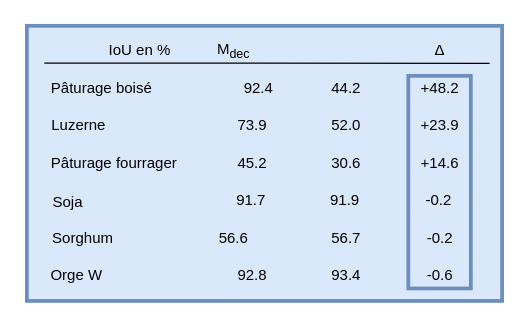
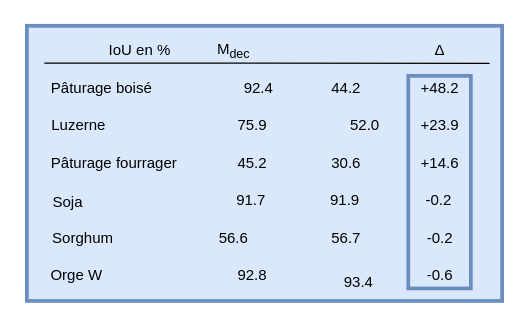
  <mxCell id="0" />
  <mxCell id="1" parent="0" />
  <mxCell id="2" value="" style="rounded=0;whiteSpace=wrap;html=1;fillColor=#dae8fc;strokeWidth=3;strokeColor=#6C8EBF;" parent="1" vertex="1"><mxGeometry x="21" y="20" width="380" height="220" as="geometry" /></mxCell>
  <mxCell id="3" value="92.4" style="text;html=1;align=center;verticalAlign=middle;resizable=0;points=[];autosize=1;fillColor=#dae8fc;strokeWidth=2;" parent="1" vertex="1"><mxGeometry x="181" y="60" width="50" height="20" as="geometry" /></mxCell>
  <mxCell id="4" value="IoU en %" style="text;html=1;align=center;verticalAlign=middle;resizable=0;points=[];autosize=1;strokeColor=none;" parent="1" vertex="1"><mxGeometry x="81" y="30" width="60" height="20" as="geometry" /></mxCell>
- <mxCell id="5" value="73.9" style="text;html=1;align=center;verticalAlign=middle;resizable=0;points=[];autosize=1;fillColor=#dae8fc;strokeWidth=2;" parent="1" vertex="1"><mxGeometry x="181" y="90" width="40" height="20" as="geometry" /></mxCell>
+ <mxCell id="5" value="75.9" style="text;html=1;align=center;verticalAlign=middle;resizable=0;points=[];autosize=1;fillColor=#dae8fc;strokeWidth=2;" parent="1" vertex="1"><mxGeometry x="181" y="90" width="40" height="20" as="geometry" /></mxCell>
  <mxCell id="6" value="Pâturage boisé" style="text;html=1;strokeColor=none;fillColor=none;align=center;verticalAlign=middle;whiteSpace=wrap;rounded=0;" parent="1" vertex="1"><mxGeometry x="31" y="60" width="100" height="20" as="geometry" /></mxCell>
  <mxCell id="7" value="Luzerne &amp;nbsp; &amp;nbsp; &amp;nbsp; &amp;nbsp; " style="text;html=1;strokeColor=none;fillColor=none;align=center;verticalAlign=middle;whiteSpace=wrap;rounded=0;" parent="1" vertex="1"><mxGeometry x="31" y="90" width="90" height="20" as="geometry" /></mxCell>
  <mxCell id="8" value="Pâturage fourrager" style="text;html=1;strokeColor=none;fillColor=none;align=center;verticalAlign=middle;whiteSpace=wrap;rounded=0;" parent="1" vertex="1"><mxGeometry x="21" y="120" width="140" height="20" as="geometry" /></mxCell>
  <mxCell id="9" value="Sorghum" style="text;html=1;strokeColor=none;fillColor=none;align=center;verticalAlign=middle;whiteSpace=wrap;rounded=0;" parent="1" vertex="1"><mxGeometry x="41" y="180" width="50" height="20" as="geometry" /></mxCell>
  <mxCell id="10" value="Soja" style="text;html=1;strokeColor=none;fillColor=none;align=center;verticalAlign=middle;whiteSpace=wrap;rounded=0;" parent="1" vertex="1"><mxGeometry x="20" y="151" width="67.5" height="20" as="geometry" /></mxCell>
  <mxCell id="11" value="Orge W" style="text;html=1;strokeColor=none;fillColor=none;align=center;verticalAlign=middle;whiteSpace=wrap;rounded=0;" parent="1" vertex="1"><mxGeometry x="21" y="210" width="80" height="20" as="geometry" /></mxCell>
  <mxCell id="12" value="" style="endArrow=none;html=1;entryX=0;entryY=0.5;entryDx=0;entryDy=0;exitX=1.022;exitY=0.498;exitDx=0;exitDy=0;exitPerimeter=0;" parent="1" edge="1"><mxGeometry width="50" height="50" relative="1" as="geometry"><mxPoint x="34.89" y="49.88" as="sourcePoint" /><mxPoint x="391" y="50" as="targetPoint" /></mxGeometry></mxCell>
  <mxCell id="13" value="45.2" style="text;html=1;align=center;verticalAlign=middle;resizable=0;points=[];autosize=1;fillColor=#dae8fc;strokeWidth=2;" parent="1" vertex="1"><mxGeometry x="181" y="120" width="40" height="20" as="geometry" /></mxCell>
  <mxCell id="14" value="92.8" style="text;html=1;align=center;verticalAlign=middle;resizable=0;points=[];autosize=1;fillColor=#dae8fc;strokeWidth=2;" parent="1" vertex="1"><mxGeometry x="181" y="210" width="40" height="20" as="geometry" /></mxCell>
  <mxCell id="15" value="91.7" style="text;html=1;align=center;verticalAlign=middle;resizable=0;points=[];autosize=1;fillColor=#dae8fc;strokeWidth=2;" parent="1" vertex="1"><mxGeometry x="179.75" y="150" width="40" height="20" as="geometry" /></mxCell>
  <mxCell id="16" value="56.6" style="text;html=1;align=center;verticalAlign=middle;resizable=0;points=[];autosize=1;fillColor=#dae8fc;strokeWidth=2;" parent="1" vertex="1"><mxGeometry x="166" y="180" width="40" height="20" as="geometry" /></mxCell>
  <mxCell id="17" value="M&lt;sub&gt;dec&lt;/sub&gt;" style="text;html=1;align=center;verticalAlign=middle;resizable=0;points=[];autosize=1;strokeColor=none;" parent="1" vertex="1"><mxGeometry x="166" y="30" width="40" height="20" as="geometry" /></mxCell>
  <mxCell id="18" value="Δ" style="text;html=1;align=center;verticalAlign=middle;resizable=0;points=[];autosize=1;strokeColor=none;" parent="1" vertex="1"><mxGeometry x="341" y="30" width="20" height="20" as="geometry" /></mxCell>
  <mxCell id="19" value="44.2" style="text;html=1;align=center;verticalAlign=middle;resizable=0;points=[];autosize=1;fillColor=#dae8fc;strokeWidth=2;" parent="1" vertex="1"><mxGeometry x="256" y="60" width="40" height="20" as="geometry" /></mxCell>
- <mxCell id="20" value="52.0" style="text;html=1;align=center;verticalAlign=middle;resizable=0;points=[];autosize=1;fillColor=#dae8fc;strokeWidth=2;" parent="1" vertex="1"><mxGeometry x="256" y="90" width="40" height="20" as="geometry" /></mxCell>
+ <mxCell id="20" value="52.0" style="text;html=1;align=center;verticalAlign=middle;resizable=0;points=[];autosize=1;fillColor=#dae8fc;strokeWidth=2;" parent="1" vertex="1"><mxGeometry x="271" y="90" width="40" height="20" as="geometry" /></mxCell>
  <mxCell id="21" value="30.6" style="text;html=1;align=center;verticalAlign=middle;resizable=0;points=[];autosize=1;fillColor=#dae8fc;strokeWidth=2;" parent="1" vertex="1"><mxGeometry x="256" y="120" width="40" height="20" as="geometry" /></mxCell>
- <mxCell id="22" value="93.4" style="text;html=1;align=center;verticalAlign=middle;resizable=0;points=[];autosize=1;fillColor=#dae8fc;strokeWidth=2;" parent="1" vertex="1"><mxGeometry x="256" y="210" width="40" height="20" as="geometry" /></mxCell>
+ <mxCell id="22" value="93.4" style="text;html=1;align=center;verticalAlign=middle;resizable=0;points=[];autosize=1;fillColor=#dae8fc;strokeWidth=2;" parent="1" vertex="1"><mxGeometry x="266" y="215" width="40" height="20" as="geometry" /></mxCell>
  <mxCell id="23" value="91.9" style="text;html=1;align=center;verticalAlign=middle;resizable=0;points=[];autosize=1;fillColor=#dae8fc;strokeWidth=2;" parent="1" vertex="1"><mxGeometry x="254.75" y="150" width="40" height="20" as="geometry" /></mxCell>
  <mxCell id="24" value="56.7" style="text;html=1;align=center;verticalAlign=middle;resizable=0;points=[];autosize=1;fillColor=#dae8fc;strokeWidth=2;" parent="1" vertex="1"><mxGeometry x="256" y="180" width="40" height="20" as="geometry" /></mxCell>
  <mxCell id="25" value="+48.2" style="text;html=1;align=center;verticalAlign=middle;resizable=0;points=[];autosize=1;fillColor=#dae8fc;strokeWidth=2;fontStyle=0;" parent="1" vertex="1"><mxGeometry x="326" y="60" width="50" height="20" as="geometry" /></mxCell>
  <mxCell id="26" value="+23.9" style="text;html=1;align=center;verticalAlign=middle;resizable=0;points=[];autosize=1;fillColor=#dae8fc;strokeWidth=2;" parent="1" vertex="1"><mxGeometry x="326" y="90" width="50" height="20" as="geometry" /></mxCell>
  <mxCell id="27" value="+14.6" style="text;html=1;align=center;verticalAlign=middle;resizable=0;points=[];autosize=1;fillColor=#dae8fc;strokeWidth=2;" parent="1" vertex="1"><mxGeometry x="326" y="120" width="50" height="20" as="geometry" /></mxCell>
  <mxCell id="28" value="-0.6" style="text;html=1;align=center;verticalAlign=middle;resizable=0;points=[];autosize=1;fillColor=#dae8fc;strokeWidth=2;" parent="1" vertex="1"><mxGeometry x="331" y="210" width="40" height="20" as="geometry" /></mxCell>
  <mxCell id="29" value="-0.2" style="text;html=1;align=center;verticalAlign=middle;resizable=0;points=[];autosize=1;fillColor=#dae8fc;strokeWidth=2;" parent="1" vertex="1"><mxGeometry x="329.75" y="150" width="40" height="20" as="geometry" /></mxCell>
  <mxCell id="30" value="-0.2" style="text;html=1;align=center;verticalAlign=middle;resizable=0;points=[];autosize=1;strokeWidth=2;fontStyle=0;" parent="1" vertex="1"><mxGeometry x="331" y="180" width="40" height="20" as="geometry" /></mxCell>
  <mxCell id="31" value="" style="rounded=0;whiteSpace=wrap;html=1;strokeColor=#6C8EBF;strokeWidth=3;fillColor=none;" parent="1" vertex="1"><mxGeometry x="326" y="60" width="50" height="170" as="geometry" /></mxCell>
